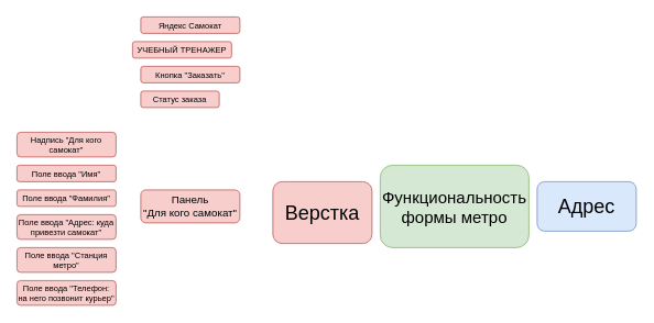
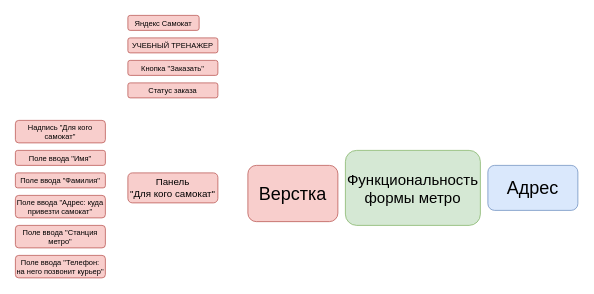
  <mxCell id="0" />
  <mxCell id="1" parent="0" />
  <mxCell id="2" value="Функциональность формы метро" style="rounded=1;whiteSpace=wrap;html=1;labelBackgroundColor=none;fillColor=#d5e8d4;strokeColor=#82b366;fontSize=20;" vertex="1" parent="1"><mxGeometry x="460" y="200" width="180" height="100" as="geometry" /></mxCell>
  <mxCell id="3" value="Верстка" style="rounded=1;whiteSpace=wrap;html=1;labelBackgroundColor=none;fillColor=#f8cecc;strokeColor=#b85450;fontSize=24;" vertex="1" parent="1"><mxGeometry x="330" y="220" width="120" height="75" as="geometry" /></mxCell>
  <mxCell id="4" value="Адрес" style="rounded=1;whiteSpace=wrap;html=1;labelBackgroundColor=none;fillColor=#dae8fc;strokeColor=#6c8ebf;fontSize=24;" vertex="1" parent="1"><mxGeometry x="650" y="220" width="120" height="60" as="geometry" /></mxCell>
- <mxCell id="5" value="Яндекс Самокат" style="rounded=1;whiteSpace=wrap;html=1;labelBackgroundColor=none;fontSize=10;fillColor=#f8cecc;strokeColor=#b85450;" vertex="1" parent="1"><mxGeometry y="20" width="120" height="20" as="geometry" x="170" /></mxCell>
- <mxCell id="6" value="УЧЕБНЫЙ ТРЕНАЖЕР" style="rounded=1;whiteSpace=wrap;html=1;labelBackgroundColor=none;fontSize=10;fillColor=#f8cecc;strokeColor=#b85450;" vertex="1" parent="1"><mxGeometry x="160" y="50" width="120" height="20" as="geometry" /></mxCell>
+ <mxCell id="5" value="Яндекс Самокат" style="rounded=1;whiteSpace=wrap;html=1;labelBackgroundColor=none;fontSize=10;fillColor=#f8cecc;strokeColor=#b85450;" vertex="1" parent="1"><mxGeometry x="170" y="20" width="95" height="20" as="geometry" /></mxCell>
+ <mxCell id="6" value="УЧЕБНЫЙ ТРЕНАЖЕР" style="rounded=1;whiteSpace=wrap;html=1;labelBackgroundColor=none;fontSize=10;fillColor=#f8cecc;strokeColor=#b85450;" vertex="1" parent="1"><mxGeometry y="50" width="120" height="20" as="geometry" x="170" /></mxCell>
  <mxCell id="7" value="Кнопка &quot;Заказать&quot;" style="rounded=1;whiteSpace=wrap;html=1;labelBackgroundColor=none;fontSize=10;fillColor=#f8cecc;strokeColor=#b85450;" vertex="1" parent="1"><mxGeometry y="80" width="120" height="20" as="geometry" x="170" /></mxCell>
- <mxCell id="8" value="Статус заказа" style="rounded=1;whiteSpace=wrap;html=1;labelBackgroundColor=none;fontSize=10;fillColor=#f8cecc;strokeColor=#b85450;" vertex="1" parent="1"><mxGeometry x="170" y="110" width="95" height="20" as="geometry" /></mxCell>
+ <mxCell id="8" value="Статус заказа" style="rounded=1;whiteSpace=wrap;html=1;labelBackgroundColor=none;fontSize=10;fillColor=#f8cecc;strokeColor=#b85450;" vertex="1" parent="1"><mxGeometry y="110" width="120" height="20" as="geometry" x="170" /></mxCell>
  <mxCell id="9" value="Панель&lt;br style=&quot;font-size: 13px;&quot;&gt;&quot;Для кого самокат&quot;" style="rounded=1;whiteSpace=wrap;html=1;labelBackgroundColor=none;fontSize=13;fillColor=#f8cecc;strokeColor=#b85450;" vertex="1" parent="1"><mxGeometry y="230" width="120" height="40" as="geometry" x="170" /></mxCell>
  <mxCell id="10" value="Надпись &quot;Для кого самокат&quot;" style="rounded=1;whiteSpace=wrap;html=1;labelBackgroundColor=none;fontSize=10;fillColor=#f8cecc;strokeColor=#b85450;" vertex="1" parent="1"><mxGeometry x="20" y="160" width="120" height="30" as="geometry" /></mxCell>
  <mxCell id="11" value="Поле ввода &quot;Имя&quot;" style="rounded=1;whiteSpace=wrap;html=1;labelBackgroundColor=none;fontSize=10;fillColor=#f8cecc;strokeColor=#b85450;" vertex="1" parent="1"><mxGeometry x="20" y="200" width="120" height="20" as="geometry" /></mxCell>
  <mxCell id="12" value="Поле ввода &quot;Фамилия&quot;" style="rounded=1;whiteSpace=wrap;html=1;labelBackgroundColor=none;fontSize=10;fillColor=#f8cecc;strokeColor=#b85450;" vertex="1" parent="1"><mxGeometry x="20" y="230" width="120" height="20" as="geometry" /></mxCell>
  <mxCell id="13" value="Поле ввода &quot;Адрес: куда привезти самокат&quot;" style="rounded=1;whiteSpace=wrap;html=1;labelBackgroundColor=none;fontSize=10;fillColor=#f8cecc;strokeColor=#b85450;" vertex="1" parent="1"><mxGeometry x="20" y="260" width="120" height="30" as="geometry" /></mxCell>
  <mxCell id="14" value="Поле ввода &quot;Станция метро&quot;" style="rounded=1;whiteSpace=wrap;html=1;labelBackgroundColor=none;fontSize=10;fillColor=#f8cecc;strokeColor=#b85450;" vertex="1" parent="1"><mxGeometry x="20" y="300" width="120" height="30" as="geometry" /></mxCell>
  <mxCell id="15" value="Поле ввода &quot;Телефон: на него позвонит курьер&quot;" style="rounded=1;whiteSpace=wrap;html=1;labelBackgroundColor=none;fontSize=10;fillColor=#f8cecc;strokeColor=#b85450;" vertex="1" parent="1"><mxGeometry x="20" y="340" width="120" height="30" as="geometry" /></mxCell>
